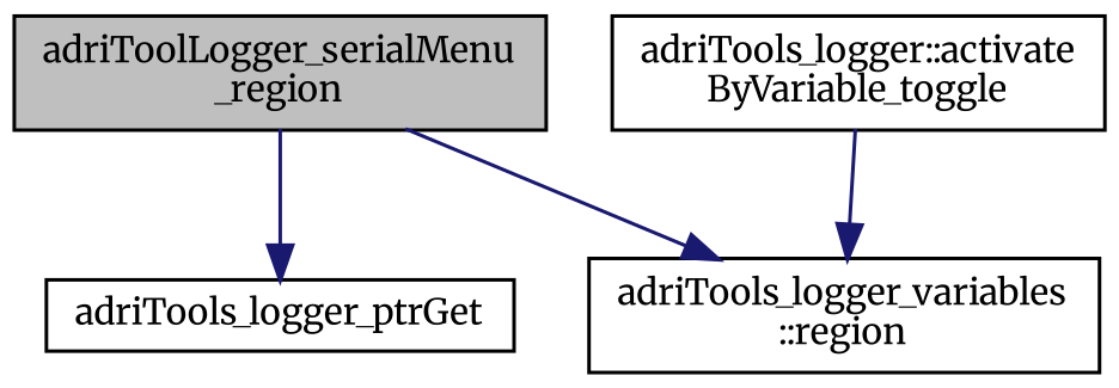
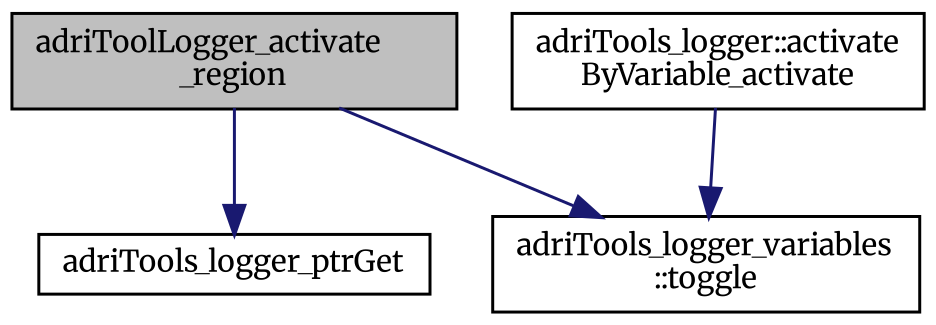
  digraph {
    fontname=Merriweather
    rankdir=TB
    node [color=black fillcolor=white fontname=Merriweather fontsize=10 shape=record style=filled]
    edge [color=midnightblue fontname=Merriweather fontsize=10 labelfontname=Helvetica labelfontsize=10 style=solid]
-   n1 [fillcolor=grey75 fontcolor=black height=0.2 label="adriToolLogger_serialMenu\l_region" width=0.4]
+   n1 [fillcolor=grey75 fontcolor=black height=0.2 label="adriToolLogger_activate\l_region" width=0.4]
    n2 [height=0.2 label=adriTools_logger_ptrGet width=0.4]
-   n3 [height=0.2 label="adriTools_logger_variables\l::region" width=0.4]
-   n4 [height=0.2 label="adriTools_logger::activate\lByVariable_toggle" width=0.4]
+   n3 [height=0.2 label="adriTools_logger_variables\l::toggle" width=0.4]
+   n4 [height=0.2 label="adriTools_logger::activate\lByVariable_activate" width=0.4]
    n1 -> n2
    n1 -> n3
    n4 -> n3
  }
